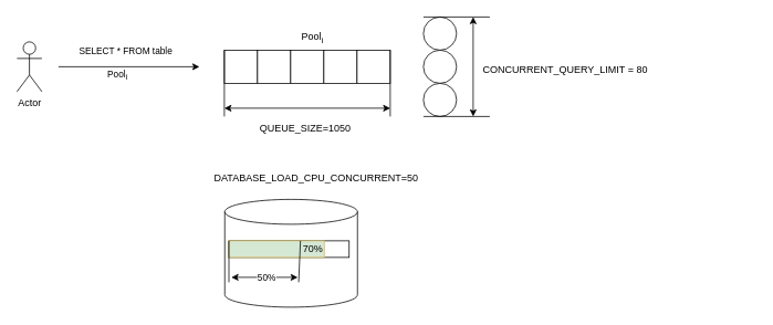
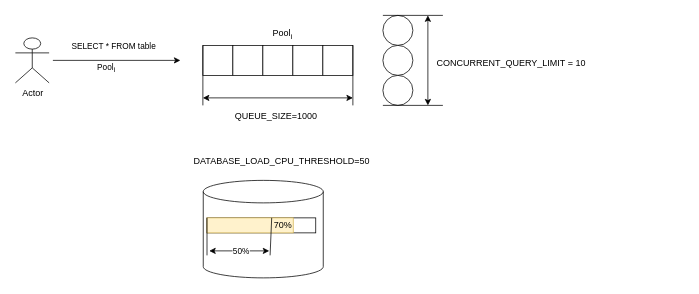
  <mxCell id="0" />
  <mxCell id="1" parent="0" />
  <mxCell id="2" value="" style="whiteSpace=wrap;html=1;aspect=fixed;" parent="1" vertex="1"><mxGeometry x="270" y="60" width="40" height="40" as="geometry" /></mxCell>
  <mxCell id="3" value="" style="whiteSpace=wrap;html=1;aspect=fixed;" parent="1" vertex="1"><mxGeometry x="310" y="60" width="40" height="40" as="geometry" /></mxCell>
  <mxCell id="4" value="" style="whiteSpace=wrap;html=1;aspect=fixed;" parent="1" vertex="1"><mxGeometry x="350" y="60" width="40" height="40" as="geometry" /></mxCell>
  <mxCell id="5" value="" style="whiteSpace=wrap;html=1;aspect=fixed;" parent="1" vertex="1"><mxGeometry x="390" y="60" width="40" height="40" as="geometry" /></mxCell>
  <mxCell id="6" value="" style="whiteSpace=wrap;html=1;aspect=fixed;" parent="1" vertex="1"><mxGeometry x="430" y="60" width="40" height="40" as="geometry" /></mxCell>
  <mxCell id="7" value="" style="ellipse;whiteSpace=wrap;html=1;aspect=fixed;" parent="1" vertex="1"><mxGeometry x="510" y="20" width="40" height="40" as="geometry" /></mxCell>
  <mxCell id="8" value="" style="ellipse;whiteSpace=wrap;html=1;aspect=fixed;" parent="1" vertex="1"><mxGeometry x="510" y="60" width="40" height="40" as="geometry" /></mxCell>
  <mxCell id="9" value="" style="ellipse;whiteSpace=wrap;html=1;aspect=fixed;" parent="1" vertex="1"><mxGeometry x="510" y="100" width="40" height="40" as="geometry" /></mxCell>
  <mxCell id="10" value="Pool&lt;sub&gt;i&lt;/sub&gt;" style="text;html=1;align=center;verticalAlign=middle;resizable=0;points=[];autosize=1;strokeColor=none;fillColor=none;" parent="1" vertex="1"><mxGeometry x="350.5" y="30" width="50" height="30" as="geometry" /></mxCell>
- <mxCell id="11" value="CONCURRENT_QUERY_LIMIT = 80" style="text;whiteSpace=wrap;" parent="1" vertex="1"><mxGeometry x="580" y="70" width="330" height="20" as="geometry" /></mxCell>
+ <mxCell id="11" value="CONCURRENT_QUERY_LIMIT = 10" style="text;whiteSpace=wrap;" parent="1" vertex="1"><mxGeometry x="580" y="70" width="330" height="20" as="geometry" /></mxCell>
  <mxCell id="12" value="" style="endArrow=classic;startArrow=classic;html=1;rounded=0;" parent="1" edge="1"><mxGeometry width="50" height="50" relative="1" as="geometry"><mxPoint x="570" y="140" as="sourcePoint" /><mxPoint x="570" y="20" as="targetPoint" /></mxGeometry></mxCell>
  <mxCell id="13" value="" style="endArrow=none;html=1;rounded=0;" parent="1" edge="1"><mxGeometry width="50" height="50" relative="1" as="geometry"><mxPoint x="510" y="140" as="sourcePoint" /><mxPoint x="590" y="140" as="targetPoint" /></mxGeometry></mxCell>
  <mxCell id="14" value="" style="endArrow=none;html=1;rounded=0;" parent="1" edge="1"><mxGeometry width="50" height="50" relative="1" as="geometry"><mxPoint x="510" y="20" as="sourcePoint" /><mxPoint x="590" y="20" as="targetPoint" /></mxGeometry></mxCell>
  <mxCell id="15" value="" style="endArrow=none;html=1;rounded=0;entryX=0;entryY=0;entryDx=0;entryDy=0;" parent="1" target="2" edge="1"><mxGeometry width="50" height="50" relative="1" as="geometry"><mxPoint x="270" y="140" as="sourcePoint" /><mxPoint x="630" y="180" as="targetPoint" /></mxGeometry></mxCell>
  <mxCell id="16" value="" style="endArrow=none;html=1;rounded=0;entryX=0;entryY=0;entryDx=0;entryDy=0;" parent="1" edge="1"><mxGeometry width="50" height="50" relative="1" as="geometry"><mxPoint x="470" y="140" as="sourcePoint" /><mxPoint x="470" y="60" as="targetPoint" /></mxGeometry></mxCell>
  <mxCell id="17" value="" style="endArrow=classic;startArrow=classic;html=1;rounded=0;" parent="1" edge="1"><mxGeometry width="50" height="50" relative="1" as="geometry"><mxPoint x="270" y="130" as="sourcePoint" /><mxPoint x="470" y="130" as="targetPoint" /></mxGeometry></mxCell>
- <mxCell id="18" value="QUEUE_SIZE=1050" style="text;whiteSpace=wrap;" parent="1" vertex="1"><mxGeometry x="311" y="140" width="99" height="20" as="geometry" /></mxCell>
+ <mxCell id="18" value="QUEUE_SIZE=1000" style="text;whiteSpace=wrap;" parent="1" vertex="1"><mxGeometry x="311" y="140" width="99" height="20" as="geometry" /></mxCell>
  <mxCell id="19" value="" style="shape=cylinder3;whiteSpace=wrap;html=1;boundedLbl=1;backgroundOutline=1;size=15;" parent="1" vertex="1"><mxGeometry x="270.5" y="240" width="160" height="130" as="geometry" /></mxCell>
  <mxCell id="20" value="" style="rounded=0;whiteSpace=wrap;html=1;" parent="1" vertex="1"><mxGeometry x="275.5" y="290" width="145" height="20" as="geometry" /></mxCell>
- <mxCell id="21" value="70%" style="rounded=0;whiteSpace=wrap;html=1;fillColor=#d5e8d4;strokeColor=#d6b656;align=right;" parent="1" vertex="1"><mxGeometry x="275.5" y="290" width="115" height="20" as="geometry" /></mxCell>
- <mxCell id="22" value="DATABASE_LOAD_CPU_CONCURRENT=50" style="text;whiteSpace=wrap;" parent="1" vertex="1"><mxGeometry x="255.5" y="200" width="240" height="40" as="geometry" /></mxCell>
- <mxCell id="23" value="Actor" style="shape=umlActor;verticalLabelPosition=bottom;verticalAlign=top;html=1;outlineConnect=0;" parent="1" vertex="1"><mxGeometry x="20" y="50" width="30" height="60" as="geometry" /></mxCell>
+ <mxCell id="21" value="70%" style="rounded=0;whiteSpace=wrap;html=1;fillColor=#fff2cc;strokeColor=#d6b656;align=right;" parent="1" vertex="1"><mxGeometry x="275.5" y="290" width="115" height="20" as="geometry" /></mxCell>
+ <mxCell id="22" value="DATABASE_LOAD_CPU_THRESHOLD=50" style="text;whiteSpace=wrap;" parent="1" vertex="1"><mxGeometry x="255.5" y="200" width="240" height="40" as="geometry" /></mxCell>
+ <mxCell id="23" value="Actor" style="shape=umlActor;verticalLabelPosition=bottom;verticalAlign=top;html=1;outlineConnect=0;" parent="1" vertex="1"><mxGeometry x="20" y="50" width="45" height="60" as="geometry" /></mxCell>
  <mxCell id="24" value="" style="endArrow=classic;html=1;rounded=0;" parent="1" edge="1"><mxGeometry width="50" height="50" relative="1" as="geometry"><mxPoint x="70" y="80" as="sourcePoint" /><mxPoint x="240" y="80" as="targetPoint" /></mxGeometry></mxCell>
  <mxCell id="25" value="SELECT * FROM table" style="edgeLabel;html=1;align=center;verticalAlign=middle;resizable=0;points=[];" parent="24" vertex="1" connectable="0"><mxGeometry x="-0.054" relative="1" as="geometry"><mxPoint y="-20" as="offset" /></mxGeometry></mxCell>
  <mxCell id="26" value="Pool&lt;sub&gt;i&lt;/sub&gt;" style="edgeLabel;html=1;align=center;verticalAlign=middle;resizable=0;points=[];" parent="24" vertex="1" connectable="0"><mxGeometry x="0.024" y="2" relative="1" as="geometry"><mxPoint x="-17" y="12" as="offset" /></mxGeometry></mxCell>
  <mxCell id="27" value="" style="endArrow=none;html=1;rounded=0;exitX=0.75;exitY=0;exitDx=0;exitDy=0;entryX=0.557;entryY=0.769;entryDx=0;entryDy=0;entryPerimeter=0;" parent="1" source="21" target="19" edge="1"><mxGeometry width="50" height="50" relative="1" as="geometry"><mxPoint x="340.5" y="200" as="sourcePoint" /><mxPoint x="390.5" y="150" as="targetPoint" /></mxGeometry></mxCell>
  <mxCell id="28" value="" style="endArrow=none;html=1;rounded=0;exitX=0.75;exitY=0;exitDx=0;exitDy=0;entryX=0.557;entryY=0.769;entryDx=0;entryDy=0;entryPerimeter=0;" parent="1" edge="1"><mxGeometry width="50" height="50" relative="1" as="geometry"><mxPoint x="275.5" y="290" as="sourcePoint" /><mxPoint x="275.5" y="340" as="targetPoint" /></mxGeometry></mxCell>
  <mxCell id="29" value="" style="endArrow=classic;startArrow=classic;html=1;rounded=0;" parent="1" edge="1"><mxGeometry width="50" height="50" relative="1" as="geometry"><mxPoint x="278.5" y="334" as="sourcePoint" /><mxPoint x="358.5" y="334" as="targetPoint" /></mxGeometry></mxCell>
  <mxCell id="30" value="50%" style="edgeLabel;html=1;align=center;verticalAlign=middle;resizable=0;points=[];" parent="29" vertex="1" connectable="0"><mxGeometry x="0.04" y="1" relative="1" as="geometry"><mxPoint as="offset" /></mxGeometry></mxCell>
